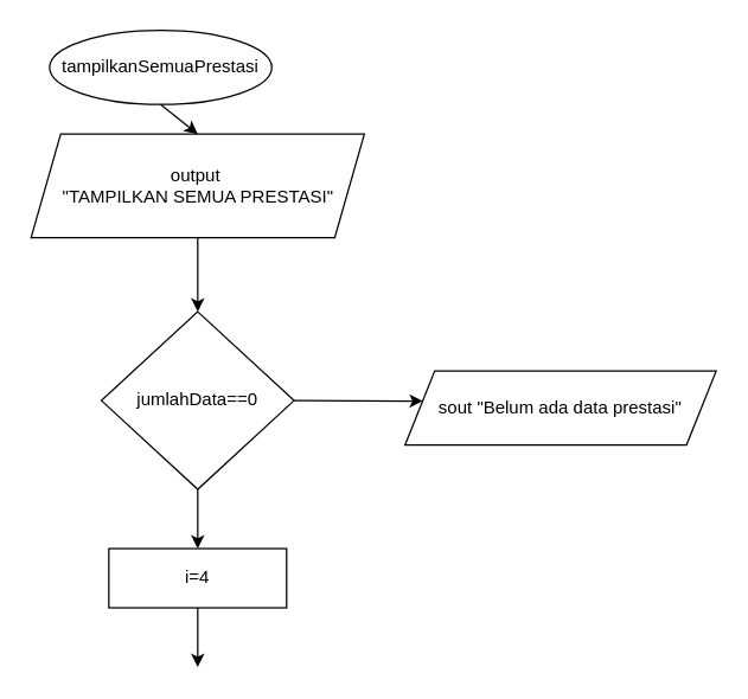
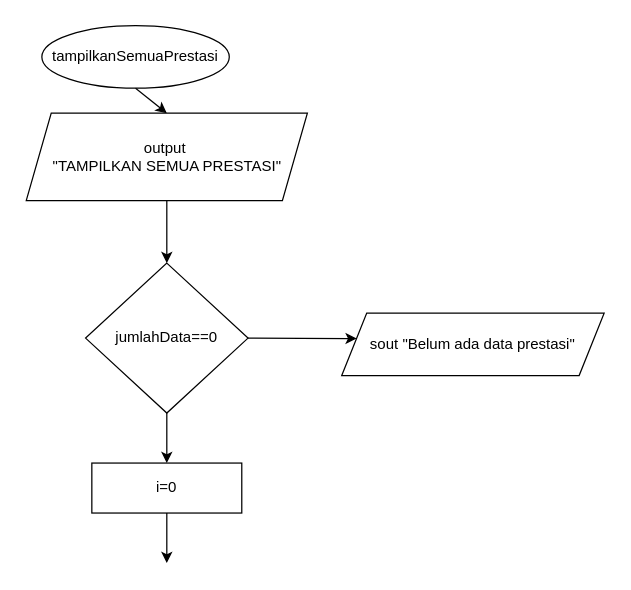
  <mxCell id="0" />
  <mxCell id="1" parent="0" />
  <mxCell id="2" value="tampilkanSemuaPrestasi" style="ellipse;whiteSpace=wrap;html=1;" vertex="1" parent="1"><mxGeometry x="33" y="20" width="150" height="50" as="geometry" /></mxCell>
  <mxCell id="3" value="" style="endArrow=classic;html=1;rounded=0;exitX=0.5;exitY=1;exitDx=0;exitDy=0;" edge="1" parent="1" source="2"><mxGeometry width="50" height="50" relative="1" as="geometry"><mxPoint x="103" y="230" as="sourcePoint" /><mxPoint x="133" y="90" as="targetPoint" /></mxGeometry></mxCell>
  <mxCell id="4" value="output&amp;nbsp;&lt;div&gt;&quot;TAMPILKAN SEMUA PRESTASI&quot;&lt;/div&gt;" style="shape=parallelogram;perimeter=parallelogramPerimeter;whiteSpace=wrap;html=1;fixedSize=1;" vertex="1" parent="1"><mxGeometry x="20.5" y="90" width="225" height="70" as="geometry" /></mxCell>
  <mxCell id="5" value="" style="endArrow=classic;html=1;rounded=0;exitX=0.5;exitY=1;exitDx=0;exitDy=0;" edge="1" parent="1" source="4"><mxGeometry width="50" height="50" relative="1" as="geometry"><mxPoint x="-57" y="310" as="sourcePoint" /><mxPoint x="133" y="210" as="targetPoint" /></mxGeometry></mxCell>
  <mxCell id="6" style="edgeStyle=orthogonalEdgeStyle;rounded=0;orthogonalLoop=1;jettySize=auto;html=1;exitX=0.5;exitY=1;exitDx=0;exitDy=0;" edge="1" parent="1" source="7"><mxGeometry relative="1" as="geometry"><mxPoint x="133.455" y="310.364" as="targetPoint" /></mxGeometry></mxCell>
  <mxCell id="7" value="jumlahData==0" style="rhombus;whiteSpace=wrap;html=1;" vertex="1" parent="1"><mxGeometry x="68" y="210" width="130" height="120" as="geometry" /></mxCell>
  <mxCell id="8" value="sout &quot;Belum ada data prestasi&quot;" style="shape=parallelogram;perimeter=parallelogramPerimeter;whiteSpace=wrap;html=1;fixedSize=1;" vertex="1" parent="1"><mxGeometry x="273" y="250" width="210" height="50" as="geometry" /></mxCell>
  <mxCell id="9" value="" style="endArrow=classic;html=1;rounded=0;exitX=1;exitY=0.5;exitDx=0;exitDy=0;entryX=0.057;entryY=0.407;entryDx=0;entryDy=0;entryPerimeter=0;" edge="1" parent="1" source="7" target="8"><mxGeometry width="50" height="50" relative="1" as="geometry"><mxPoint x="203" y="270" as="sourcePoint" /><mxPoint x="283" y="270" as="targetPoint" /></mxGeometry></mxCell>
  <mxCell id="10" value="" style="endArrow=classic;html=1;rounded=0;exitX=0.5;exitY=1;exitDx=0;exitDy=0;" edge="1" parent="1" source="7"><mxGeometry width="50" height="50" relative="1" as="geometry"><mxPoint x="223" y="380" as="sourcePoint" /><mxPoint x="133" y="370" as="targetPoint" /></mxGeometry></mxCell>
- <mxCell id="11" value="i=4" style="rounded=0;whiteSpace=wrap;html=1;" vertex="1" parent="1"><mxGeometry x="73" y="370" width="120" height="40" as="geometry" /></mxCell>
+ <mxCell id="11" value="i=0" style="rounded=0;whiteSpace=wrap;html=1;" vertex="1" parent="1"><mxGeometry x="73" y="370" width="120" height="40" as="geometry" /></mxCell>
  <mxCell id="12" value="" style="endArrow=classic;html=1;rounded=0;exitX=0.5;exitY=1;exitDx=0;exitDy=0;" edge="1" parent="1" source="11"><mxGeometry width="50" height="50" relative="1" as="geometry"><mxPoint x="153" y="410" as="sourcePoint" /><mxPoint x="133" y="450" as="targetPoint" /></mxGeometry></mxCell>
